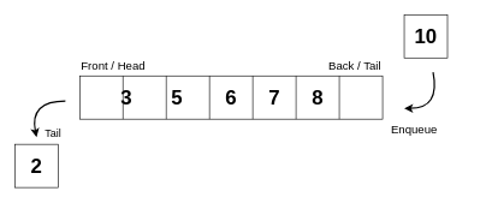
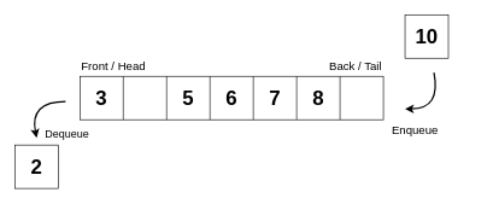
  <mxCell id="0" />
  <mxCell id="1" parent="0" />
  <mxCell id="2" value="" style="rounded=0;whiteSpace=wrap;html=1;" vertex="1" parent="1"><mxGeometry x="110" y="105" width="420" height="60" as="geometry" /></mxCell>
  <mxCell id="3" value="" style="endArrow=none;html=1;rounded=0;exitX=0.25;exitY=1;exitDx=0;exitDy=0;entryX=0.25;entryY=0;entryDx=0;entryDy=0;" edge="1" parent="1"><mxGeometry width="50" height="50" relative="1" as="geometry"><mxPoint x="230" y="165" as="sourcePoint" /><mxPoint x="230" y="105" as="targetPoint" /></mxGeometry></mxCell>
  <mxCell id="4" value="" style="endArrow=none;html=1;rounded=0;exitX=0.25;exitY=1;exitDx=0;exitDy=0;entryX=0.25;entryY=0;entryDx=0;entryDy=0;" edge="1" parent="1"><mxGeometry width="50" height="50" relative="1" as="geometry"><mxPoint x="170" y="165" as="sourcePoint" /><mxPoint x="170" y="105" as="targetPoint" /></mxGeometry></mxCell>
  <mxCell id="5" value="" style="endArrow=none;html=1;rounded=0;exitX=0.25;exitY=1;exitDx=0;exitDy=0;entryX=0.25;entryY=0;entryDx=0;entryDy=0;" edge="1" parent="1"><mxGeometry width="50" height="50" relative="1" as="geometry"><mxPoint x="290" y="165" as="sourcePoint" /><mxPoint x="290" y="105" as="targetPoint" /></mxGeometry></mxCell>
  <mxCell id="6" value="" style="endArrow=none;html=1;rounded=0;exitX=0.25;exitY=1;exitDx=0;exitDy=0;entryX=0.25;entryY=0;entryDx=0;entryDy=0;" edge="1" parent="1"><mxGeometry width="50" height="50" relative="1" as="geometry"><mxPoint x="350" y="165" as="sourcePoint" /><mxPoint x="350" y="105" as="targetPoint" /></mxGeometry></mxCell>
  <mxCell id="7" value="" style="endArrow=none;html=1;rounded=0;exitX=0.25;exitY=1;exitDx=0;exitDy=0;entryX=0.25;entryY=0;entryDx=0;entryDy=0;" edge="1" parent="1"><mxGeometry width="50" height="50" relative="1" as="geometry"><mxPoint x="410" y="165" as="sourcePoint" /><mxPoint x="410" y="105" as="targetPoint" /></mxGeometry></mxCell>
  <mxCell id="8" value="" style="endArrow=none;html=1;rounded=0;exitX=0.25;exitY=1;exitDx=0;exitDy=0;entryX=0.25;entryY=0;entryDx=0;entryDy=0;" edge="1" parent="1"><mxGeometry width="50" height="50" relative="1" as="geometry"><mxPoint x="470" y="165" as="sourcePoint" /><mxPoint x="470" y="105" as="targetPoint" /></mxGeometry></mxCell>
  <mxCell id="9" value="" style="whiteSpace=wrap;html=1;aspect=fixed;" vertex="1" parent="1"><mxGeometry x="560" y="20" width="60" height="60" as="geometry" /></mxCell>
  <mxCell id="10" value="" style="whiteSpace=wrap;html=1;aspect=fixed;" vertex="1" parent="1"><mxGeometry x="20" y="200" width="60" height="60" as="geometry" /></mxCell>
  <mxCell id="11" value="" style="endArrow=classic;html=1;rounded=0;curved=1;strokeWidth=2;" edge="1" parent="1"><mxGeometry width="50" height="50" relative="1" as="geometry"><mxPoint x="600" y="100" as="sourcePoint" /><mxPoint x="560" y="150" as="targetPoint" /><Array as="points"><mxPoint x="610" y="150" /></Array></mxGeometry></mxCell>
  <mxCell id="12" value="" style="endArrow=classic;html=1;rounded=0;curved=1;strokeWidth=2;" edge="1" parent="1"><mxGeometry width="50" height="50" relative="1" as="geometry"><mxPoint x="90" y="140" as="sourcePoint" /><mxPoint x="50" y="190" as="targetPoint" /><Array as="points"><mxPoint x="40" y="140" /></Array></mxGeometry></mxCell>
  <mxCell id="13" value="Front / Head" style="text;html=1;align=left;verticalAlign=middle;whiteSpace=wrap;rounded=0;fontSize=16;fontStyle=0" vertex="1" parent="1"><mxGeometry x="110" y="75" width="120" height="30" as="geometry" /></mxCell>
  <mxCell id="14" value="Back / Tail" style="text;html=1;align=right;verticalAlign=middle;whiteSpace=wrap;rounded=0;fontSize=16;fontStyle=0" vertex="1" parent="1"><mxGeometry x="410" y="75" width="120" height="30" as="geometry" /></mxCell>
- <mxCell id="15" value="Tail" style="text;html=1;align=left;verticalAlign=middle;whiteSpace=wrap;rounded=0;fontSize=15;fontStyle=0" vertex="1" parent="1"><mxGeometry x="60" y="170" width="120" height="30" as="geometry" /></mxCell>
+ <mxCell id="15" value="Dequeue" style="text;html=1;align=left;verticalAlign=middle;whiteSpace=wrap;rounded=0;fontSize=15;fontStyle=0" vertex="1" parent="1"><mxGeometry x="60" y="170" width="120" height="30" as="geometry" /></mxCell>
  <mxCell id="16" value="Enqueue" style="text;html=1;align=left;verticalAlign=middle;whiteSpace=wrap;rounded=0;fontSize=16;fontStyle=0" vertex="1" parent="1"><mxGeometry x="540" y="165" width="120" height="30" as="geometry" /></mxCell>
  <mxCell id="17" value="&lt;font size=&quot;1&quot;&gt;&lt;b style=&quot;font-size: 28px;&quot;&gt;2&lt;/b&gt;&lt;/font&gt;" style="text;html=1;align=center;verticalAlign=middle;whiteSpace=wrap;rounded=0;" vertex="1" parent="1"><mxGeometry x="20" y="215" width="60" height="30" as="geometry" /></mxCell>
- <mxCell id="18" value="&lt;font size=&quot;1&quot;&gt;&lt;b style=&quot;font-size: 28px;&quot;&gt;3&lt;/b&gt;&lt;/font&gt;" style="text;html=1;align=center;verticalAlign=middle;whiteSpace=wrap;rounded=0;" vertex="1" parent="1"><mxGeometry x="145" y="120" width="60" height="30" as="geometry" /></mxCell>
- <mxCell id="19" value="&lt;font size=&quot;1&quot;&gt;&lt;b style=&quot;font-size: 28px;&quot;&gt;5&lt;/b&gt;&lt;/font&gt;" style="text;html=1;align=center;verticalAlign=middle;whiteSpace=wrap;rounded=0;" vertex="1" parent="1"><mxGeometry x="215" y="120" width="60" height="30" as="geometry" /></mxCell>
+ <mxCell id="18" value="&lt;font size=&quot;1&quot;&gt;&lt;b style=&quot;font-size: 28px;&quot;&gt;3&lt;/b&gt;&lt;/font&gt;" style="text;html=1;align=center;verticalAlign=middle;whiteSpace=wrap;rounded=0;" vertex="1" parent="1"><mxGeometry x="110" y="120" width="60" height="30" as="geometry" /></mxCell>
+ <mxCell id="19" value="&lt;font size=&quot;1&quot;&gt;&lt;b style=&quot;font-size: 28px;&quot;&gt;5&lt;/b&gt;&lt;/font&gt;" style="text;html=1;align=center;verticalAlign=middle;whiteSpace=wrap;rounded=0;" vertex="1" parent="1"><mxGeometry x="230" y="120" width="60" height="30" as="geometry" /></mxCell>
  <mxCell id="20" value="&lt;font size=&quot;1&quot;&gt;&lt;b style=&quot;font-size: 28px;&quot;&gt;6&lt;/b&gt;&lt;/font&gt;" style="text;html=1;align=center;verticalAlign=middle;whiteSpace=wrap;rounded=0;" vertex="1" parent="1"><mxGeometry x="290" y="120" width="60" height="30" as="geometry" /></mxCell>
  <mxCell id="21" value="&lt;font size=&quot;1&quot;&gt;&lt;b style=&quot;font-size: 28px;&quot;&gt;7&lt;/b&gt;&lt;/font&gt;" style="text;html=1;align=center;verticalAlign=middle;whiteSpace=wrap;rounded=0;" vertex="1" parent="1"><mxGeometry x="350" y="120" width="60" height="30" as="geometry" /></mxCell>
  <mxCell id="22" value="&lt;font size=&quot;1&quot;&gt;&lt;b style=&quot;font-size: 28px;&quot;&gt;8&lt;/b&gt;&lt;/font&gt;" style="text;html=1;align=center;verticalAlign=middle;whiteSpace=wrap;rounded=0;" vertex="1" parent="1"><mxGeometry x="410" y="120" width="60" height="30" as="geometry" /></mxCell>
  <mxCell id="23" value="&lt;font size=&quot;1&quot;&gt;&lt;b style=&quot;font-size: 28px;&quot;&gt;10&lt;/b&gt;&lt;/font&gt;" style="text;html=1;align=center;verticalAlign=middle;whiteSpace=wrap;rounded=0;" vertex="1" parent="1"><mxGeometry x="560" y="35" width="60" height="30" as="geometry" /></mxCell>
